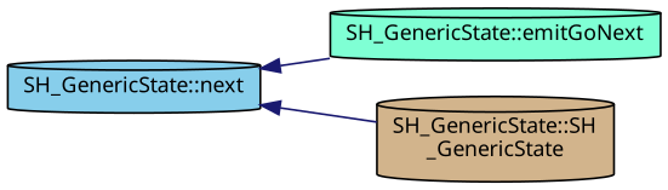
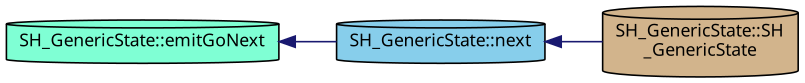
  digraph {
    rankdir=LR
    node [color=black fontname=Verdana fontsize=11 shape=cylinder style=filled]
    edge [color=midnightblue dir=back fontname=Verdana fontsize=11 labelfontname=Verdana labelfontsize=11 style=solid]
    n1 [fillcolor=skyblue fontcolor=black height=0.2 label="SH_GenericState::next" width=0.4]
    n2 [fillcolor=aquamarine height=0.2 label="SH_GenericState::emitGoNext" width=0.4]
    n3 [fillcolor=tan height=0.2 label="SH_GenericState::SH\l_GenericState" width=0.4]
-   n1 -> n2
+   n2 -> n1
    n1 -> n3
  }
